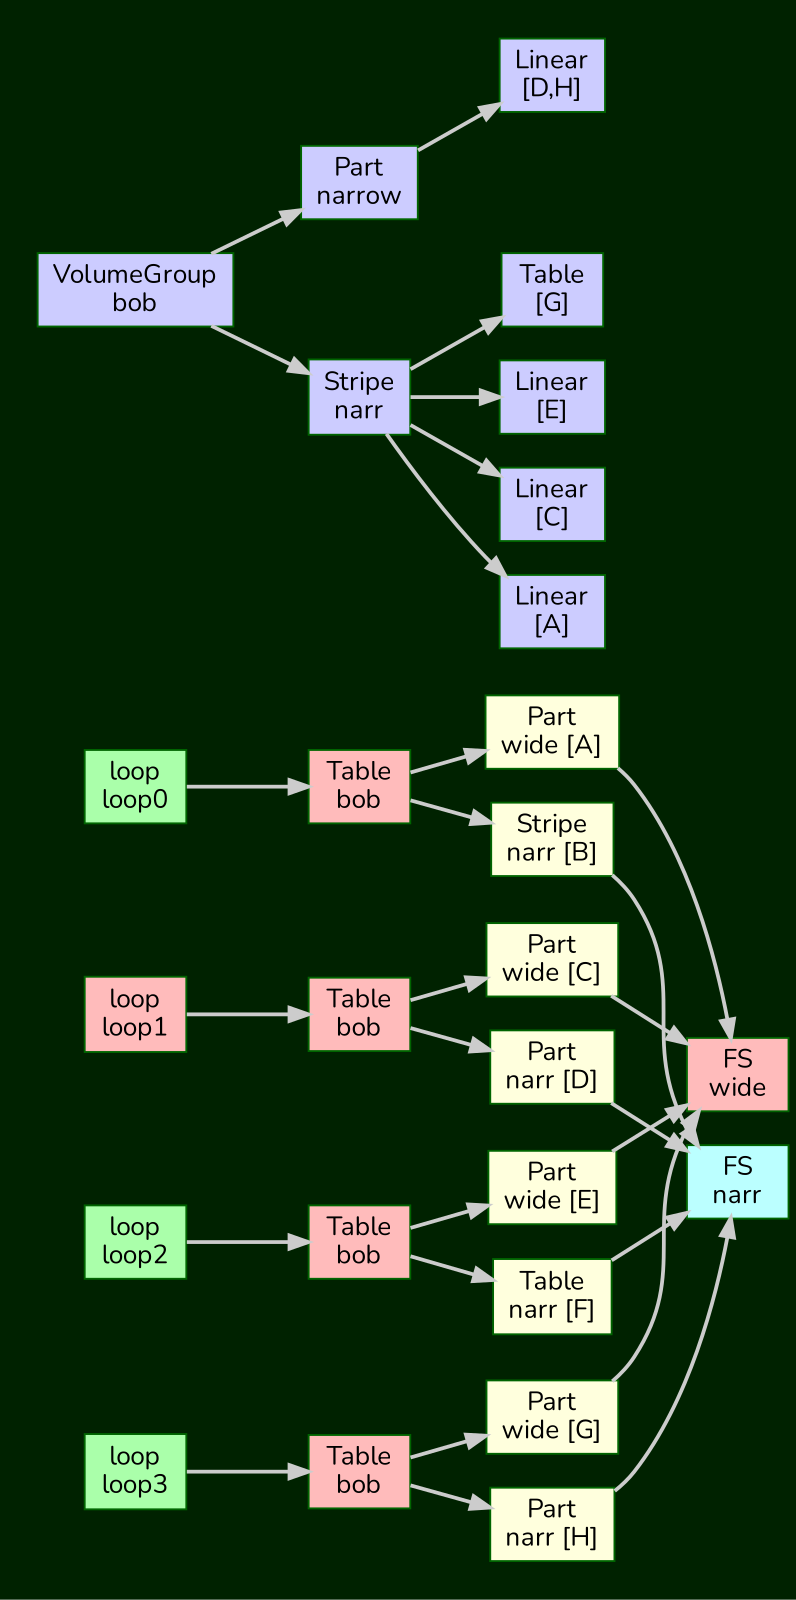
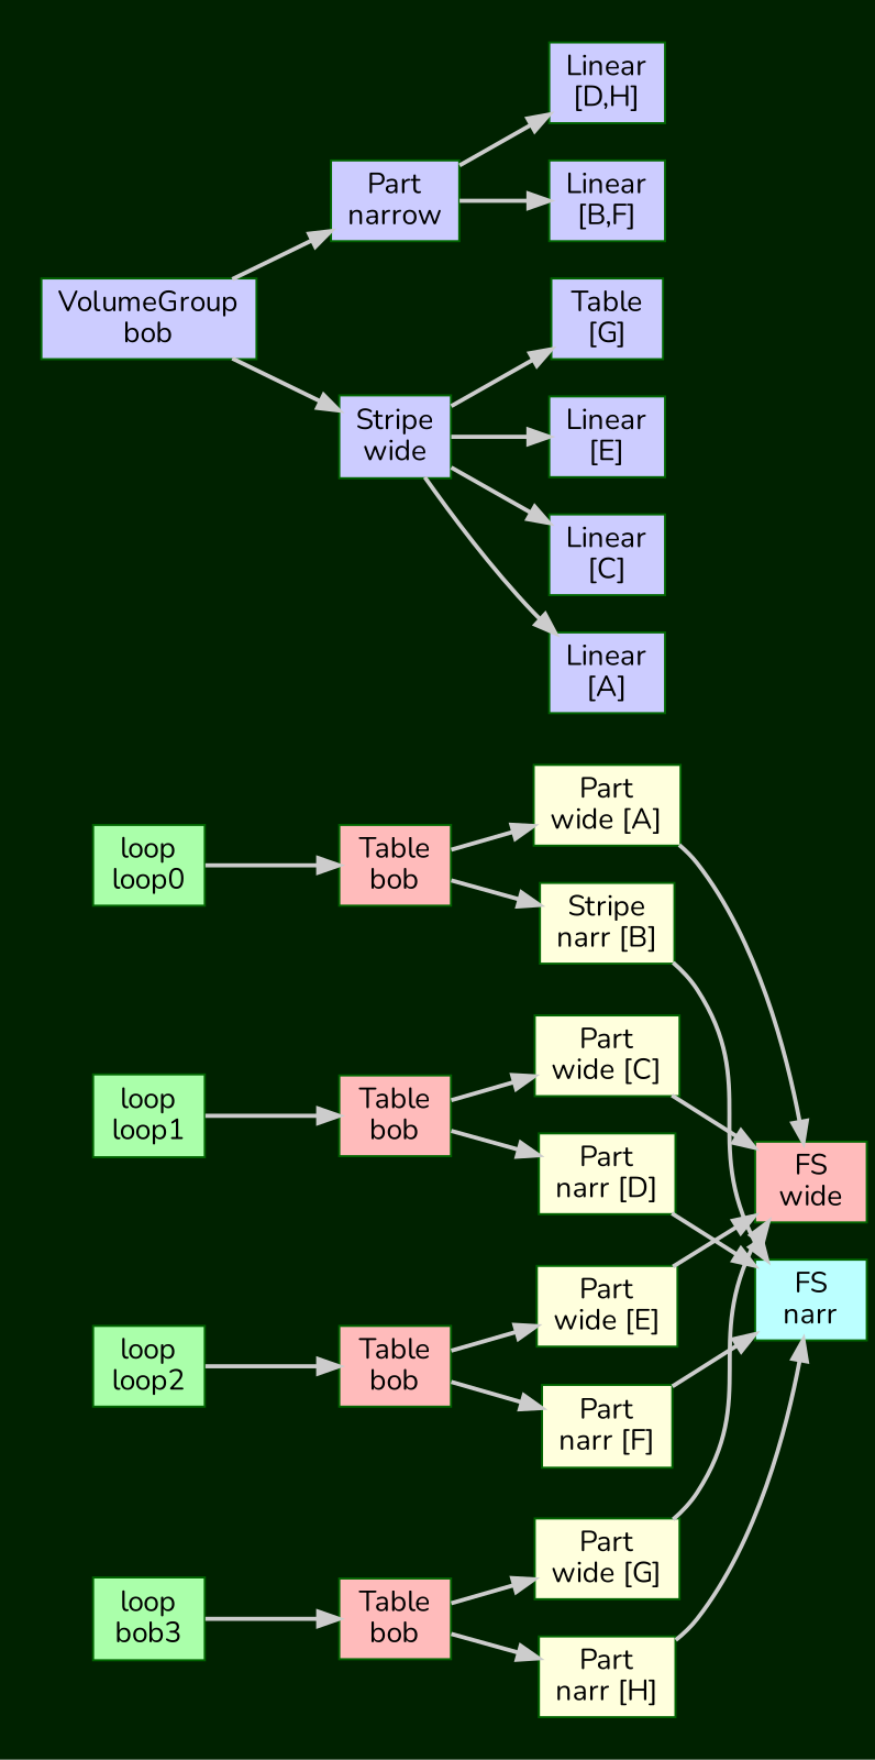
  digraph {
    bgcolor="#002200"
    color=white
    fontname=Nunito
    rankdir=LR
    node [color=darkgreen fillcolor="#ccccff" fontname=Nunito shape=record style=filled]
    edge [color="#cccccc" fontname=Nunito penwidth=2.0]
    n1 [fillcolor="#aaffaa" label="loop\nloop0"]
    n2 [fillcolor="#ffbbbb" label="Table\nbob"]
    n3 [fillcolor="#ffffdd" label="Part\nwide [A]"]
    n4 [fillcolor="#ffffdd" label="Stripe\nnarr [B]"]
-   n5 [fillcolor="#ffbbbb" label="loop\nloop1"]
+   n5 [fillcolor="#aaffaa" label="loop\nloop1"]
    n6 [fillcolor="#ffbbbb" label="Table\nbob"]
    n7 [fillcolor="#ffffdd" label="Part\nwide [C]"]
    n8 [fillcolor="#ffffdd" label="Part\nnarr [D]"]
    n9 [fillcolor="#aaffaa" label="loop\nloop2"]
    n10 [fillcolor="#ffbbbb" label="Table\nbob"]
    n11 [fillcolor="#ffffdd" label="Part\nwide [E]"]
-   n12 [fillcolor="#ffffdd" label="Table\nnarr [F]"]
-   n13 [fillcolor="#aaffaa" label="loop\nloop3"]
+   n12 [fillcolor="#ffffdd" label="Part\nnarr [F]"]
+   n13 [fillcolor="#aaffaa" label="loop\nbob3"]
    n14 [fillcolor="#ffbbbb" label="Table\nbob"]
    n15 [fillcolor="#ffffdd" label="Part\nwide [G]"]
    n16 [fillcolor="#ffffdd" label="Part\nnarr [H]"]
    n17 [label="VolumeGroup\nbob"]
-   n18 [label="Stripe\nnarr"]
+   n18 [label="Stripe\nwide"]
    n19 [label="Part\nnarrow"]
    n20 [label="Linear\n[A]"]
    n21 [label="Linear\n[C]"]
    n22 [label="Linear\n[E]"]
    n23 [label="Table\n[G]"]
+   n24 [label="Linear\n[B,F]"]
    n25 [label="Linear\n[D,H]"]
    n26 [fillcolor="#ffbbbb" label="FS\nwide"]
    n27 [fillcolor="#bbffff" label="FS\nnarr"]
    subgraph cluster_1 {
      color=none
      n1
      n2
      n3
      n4
    }
    subgraph cluster_2 {
      color=none
      n5
      n6
      n7
      n8
    }
    subgraph cluster_3 {
      color=none
      n9
      n10
      n11
      n12
    }
    subgraph cluster_4 {
      color=none
      n13
      n14
      n15
      n16
    }
    subgraph cluster_5 {
      color=none
      n17
      n18
      n19
      n20
      n21
      n22
      n23
+     n24
      n25
    }
    n1 -> n2
    n2 -> n3
    n2 -> n4
    n3 -> n26
    n4 -> n27
    n5 -> n6
    n6 -> n7
    n6 -> n8
    n7 -> n26
    n8 -> n27
    n9 -> n10
    n10 -> n11
    n10 -> n12
    n11 -> n26
    n12 -> n27
    n13 -> n14
    n14 -> n15
    n14 -> n16
    n15 -> n26
    n16 -> n27
    n17 -> n18
    n17 -> n19
    n18 -> n20
    n18 -> n21
    n18 -> n22
    n18 -> n23
+   n19 -> n24
    n19 -> n25
  }
